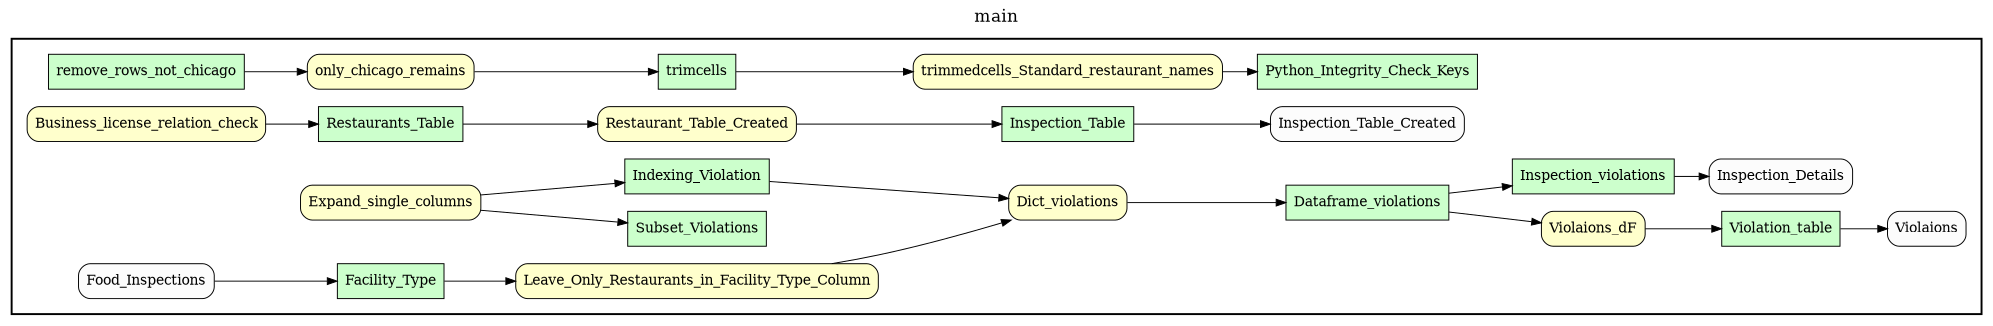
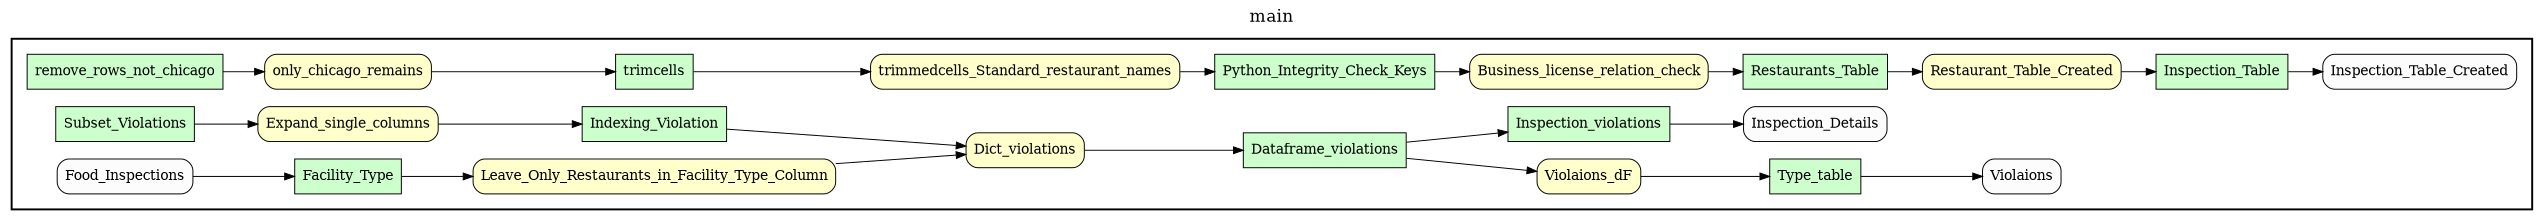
  digraph {
    fontname="DejaVu Serif"
    fontsize=18
    label=main
    labelloc=t
    rankdir=LR
    node [fillcolor="#CCFFCC" fontname="DejaVu Serif" peripheries=1 shape=box style="rounded,filled"]
    edge [fontname="DejaVu Serif"]
    Facility_Type [style=filled]
    Leave_Only_Restaurants_in_Facility_Type_Column [fillcolor="#FFFFCC"]
    remove_rows_not_chicago [style=filled]
    only_chicago_remains [fillcolor="#FFFFCC"]
    trimcells [style=filled]
    trimmedcells_Standard_restaurant_names [fillcolor="#FFFFCC"]
    Python_Integrity_Check_Keys [style=filled]
    Business_license_relation_check [fillcolor="#FFFFCC"]
    n9 [label=Restaurants_Table style=filled]
    Restaurant_Table_Created [fillcolor="#FFFFCC"]
    Inspection_Table [style=filled]
    Inspection_Table_Created [fillcolor="#FCFCFC"]
    Subset_Violations [style=filled]
    Expand_single_columns [fillcolor="#FFFFCC"]
    Indexing_Violation [style=filled]
    Dict_violations [fillcolor="#FFFFCC"]
    Dataframe_violations [style=filled]
    Violaions_dF [fillcolor="#FFFFCC"]
-   Violation_table [style=filled]
+   Violation_table [style=filled label=Type_table]
    Violaions [fillcolor="#FCFCFC"]
    Inspection_violations [style=filled]
    Inspection_Details [fillcolor="#FCFCFC"]
    Food_Inspections [fillcolor="#FCFCFC"]
    subgraph cluster_1 {
      color=black
      label=""
      penwidth=2
      subgraph cluster_2 {
        color=white
        label=""
        penwidth=2
        Facility_Type
        Leave_Only_Restaurants_in_Facility_Type_Column
        remove_rows_not_chicago
        only_chicago_remains
        trimcells
        trimmedcells_Standard_restaurant_names
        Python_Integrity_Check_Keys
        Business_license_relation_check
        n9
        Restaurant_Table_Created
        Inspection_Table
        Inspection_Table_Created
        Subset_Violations
        Expand_single_columns
        Indexing_Violation
        Dict_violations
        Dataframe_violations
        Violaions_dF
        Violation_table
        Violaions
        Inspection_violations
        Inspection_Details
        Food_Inspections
      }
    }
    Facility_Type -> Leave_Only_Restaurants_in_Facility_Type_Column
    Leave_Only_Restaurants_in_Facility_Type_Column -> Dict_violations
    remove_rows_not_chicago -> only_chicago_remains
    only_chicago_remains -> trimcells
    trimcells -> trimmedcells_Standard_restaurant_names
    trimmedcells_Standard_restaurant_names -> Python_Integrity_Check_Keys
+   Python_Integrity_Check_Keys -> Business_license_relation_check
    Business_license_relation_check -> n9
    n9 -> Restaurant_Table_Created
    Restaurant_Table_Created -> Inspection_Table
    Inspection_Table -> Inspection_Table_Created
-   Expand_single_columns -> Subset_Violations
+   Subset_Violations -> Expand_single_columns
    Expand_single_columns -> Indexing_Violation
    Indexing_Violation -> Dict_violations
    Dict_violations -> Dataframe_violations
    Dataframe_violations -> Violaions_dF
    Dataframe_violations -> Inspection_violations
    Violaions_dF -> Violation_table
    Violation_table -> Violaions
    Inspection_violations -> Inspection_Details
    Food_Inspections -> Facility_Type
  }
